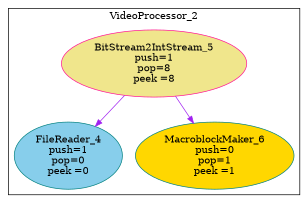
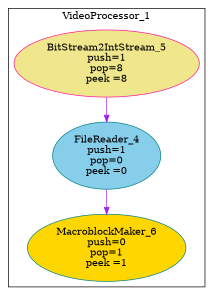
  digraph {
    node [color=teal style=filled]
    edge [color=purple]
    n1 [fillcolor=skyblue label="FileReader_4\npush=1\npop=0\npeek =0"]
    n2 [color=deeppink fillcolor=khaki label="BitStream2IntStream_5\npush=1\npop=8\npeek =8"]
    n3 [fillcolor=gold label="MacroblockMaker_6\npush=0\npop=1\npeek =1"]
    subgraph cluster_1 {
-     label=VideoProcessor_2
+     label=VideoProcessor_1
      n1
      n2
      n3
    }
    n2 -> n1
-   n2 -> n3
+   n1 -> n3
  }
